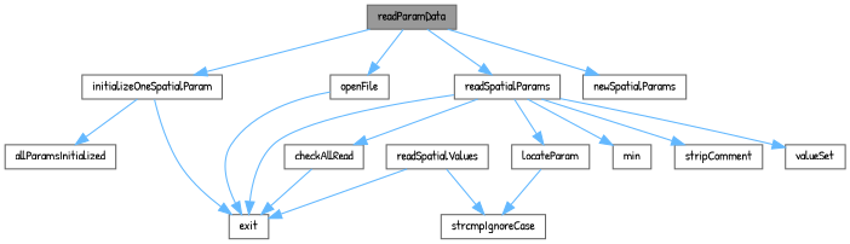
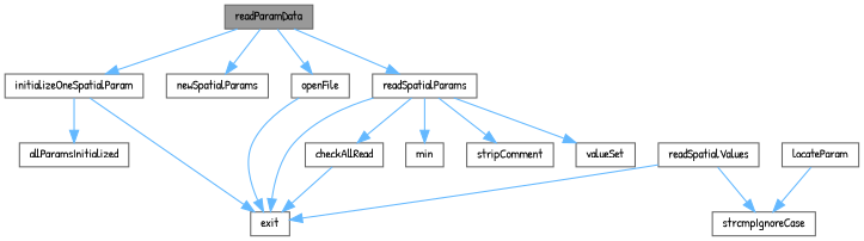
  digraph {
    fontname="Patrick Hand"
    rankdir=TB
    node [color=grey40 fillcolor=white fontname="Patrick Hand" fontsize=10 shape=box style=filled]
    edge [color=steelblue1 fontname="Patrick Hand" fontsize=10 labelfontname=Helvetica labelfontsize=10 style=solid]
    n1 [color=gray40 fillcolor=grey60 fontcolor=black height=0.2 label=readParamData width=0.4]
    n2 [height=0.2 label=initializeOneSpatialParam width=0.4]
    n3 [height=0.2 label=newSpatialParams width=0.4]
    n4 [height=0.2 label=openFile width=0.4]
    n5 [height=0.2 label=readSpatialParams width=0.4]
    n6 [height=0.2 label=allParamsInitialized width=0.4]
    n7 [height=0.2 label=exit width=0.4]
    n8 [height=0.2 label=checkAllRead width=0.4]
    n9 [height=0.2 label=locateParam width=0.4]
    n10 [height=0.2 label=min width=0.4]
    n11 [height=0.2 label=stripComment width=0.4]
    n12 [height=0.2 label=valueSet width=0.4]
    n13 [height=0.2 label=strcmpIgnoreCase width=0.4]
    n14 [height=0.2 label=readSpatialValues width=0.4]
    n1 -> n2
    n1 -> n3
    n1 -> n4
    n1 -> n5
    n2 -> n6
    n2 -> n7
    n4 -> n7
    n5 -> n7
    n5 -> n8
-   n5 -> n9
    n5 -> n10
    n5 -> n11
    n5 -> n12
    n8 -> n7
    n9 -> n13
    n14 -> n7
    n14 -> n13
  }
